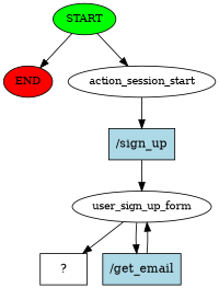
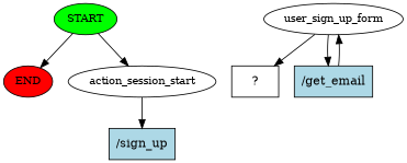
  digraph {
    node [fontsize=12 style=filled]
    n1 [fillcolor=green label=START]
    n2 [fillcolor=red label=END]
    n3 [label=action_session_start style=""]
    n4 [fillcolor=lightblue label="/sign_up" shape=rect fontsize=""]
    n5 [label=user_sign_up_form style=""]
    n6 [label="  ?  " shape=rect fontsize="" style=""]
    n7 [fillcolor=lightblue label="/get_email" shape=rect fontsize=""]
    n1 -> n2
    n1 -> n3
    n3 -> n4
-   n4 -> n5
    n5 -> n6
    n5 -> n7
    n7 -> n5
  }
